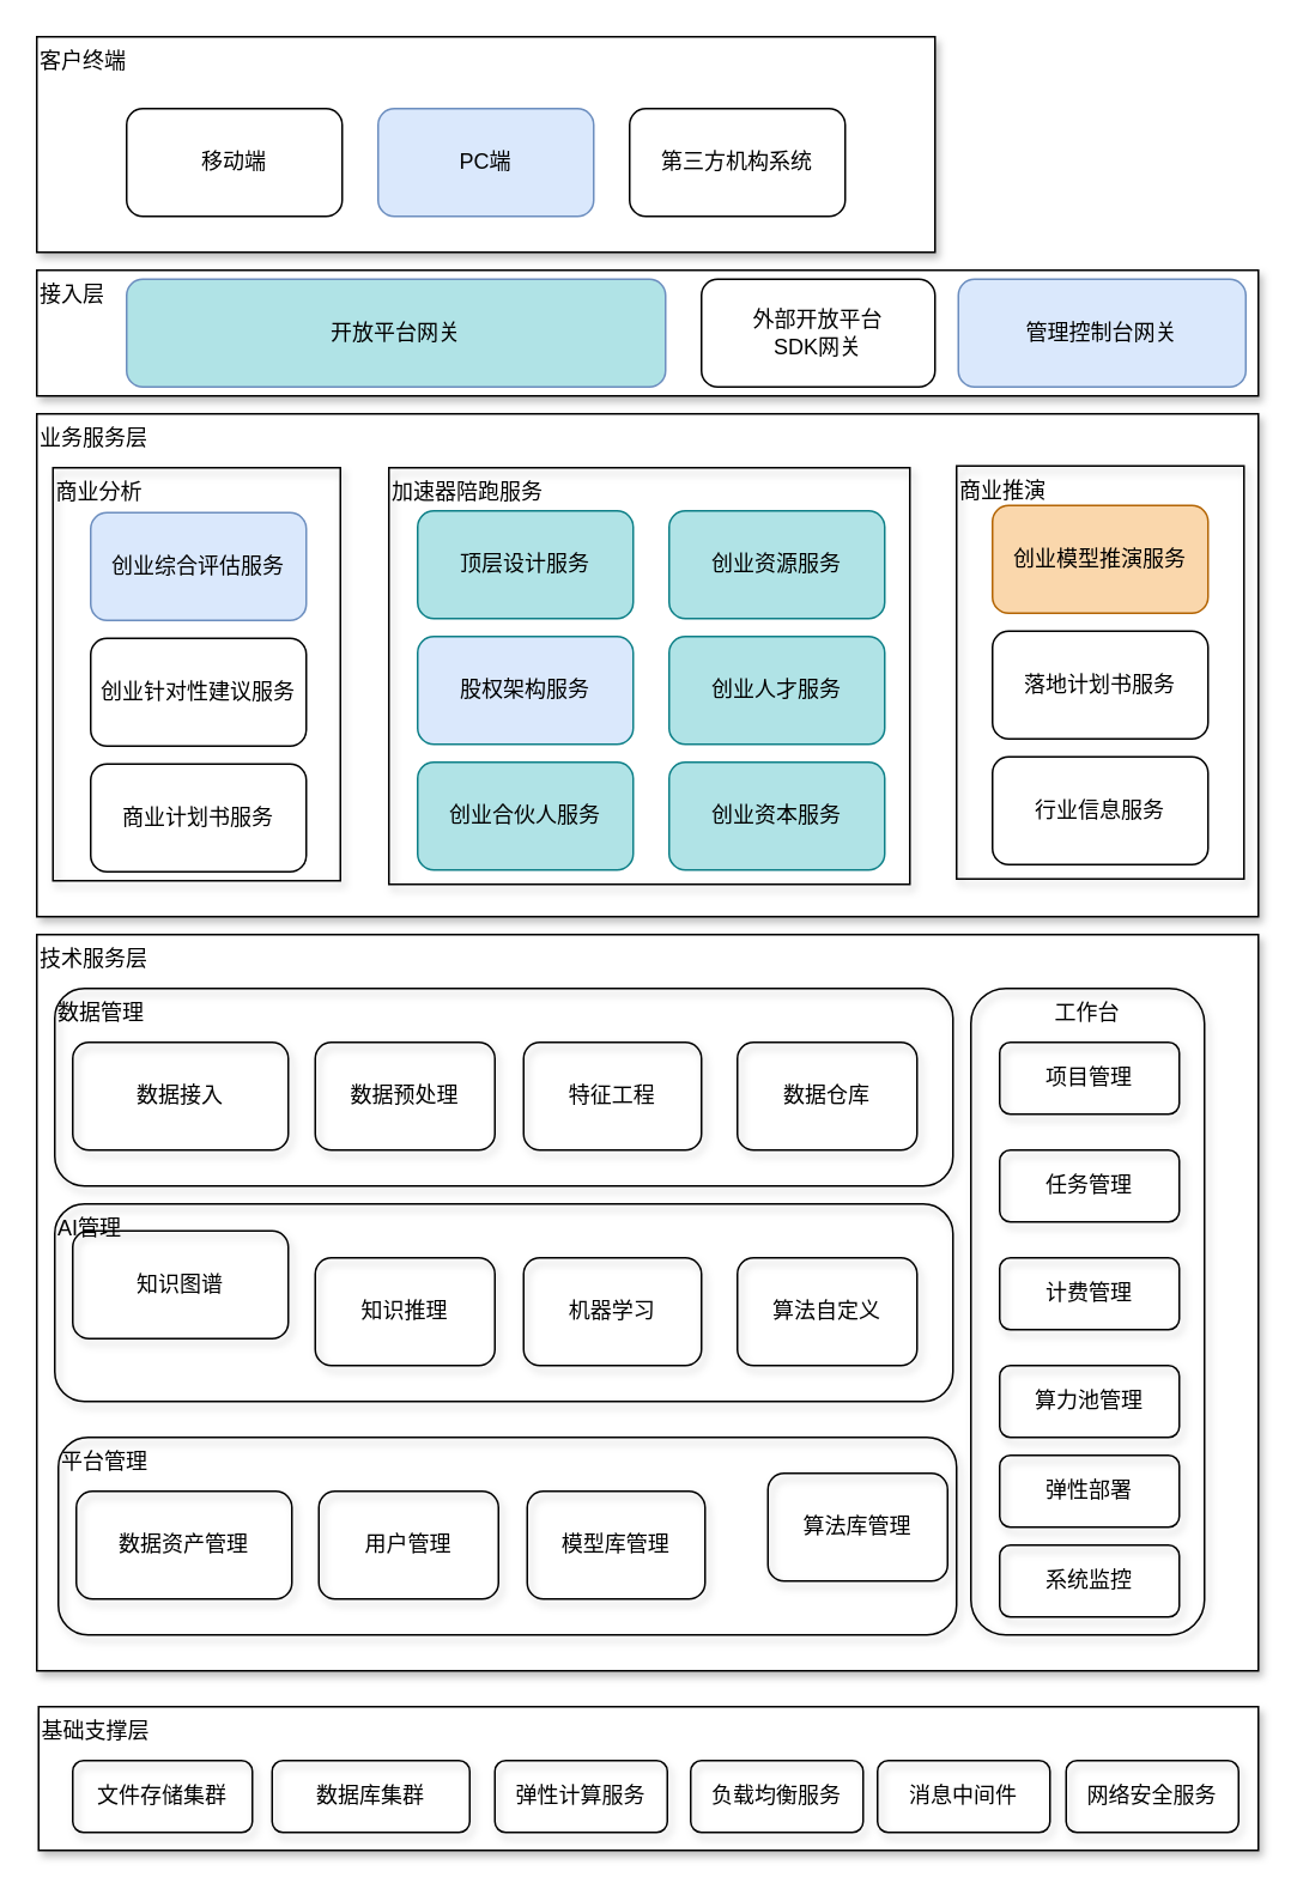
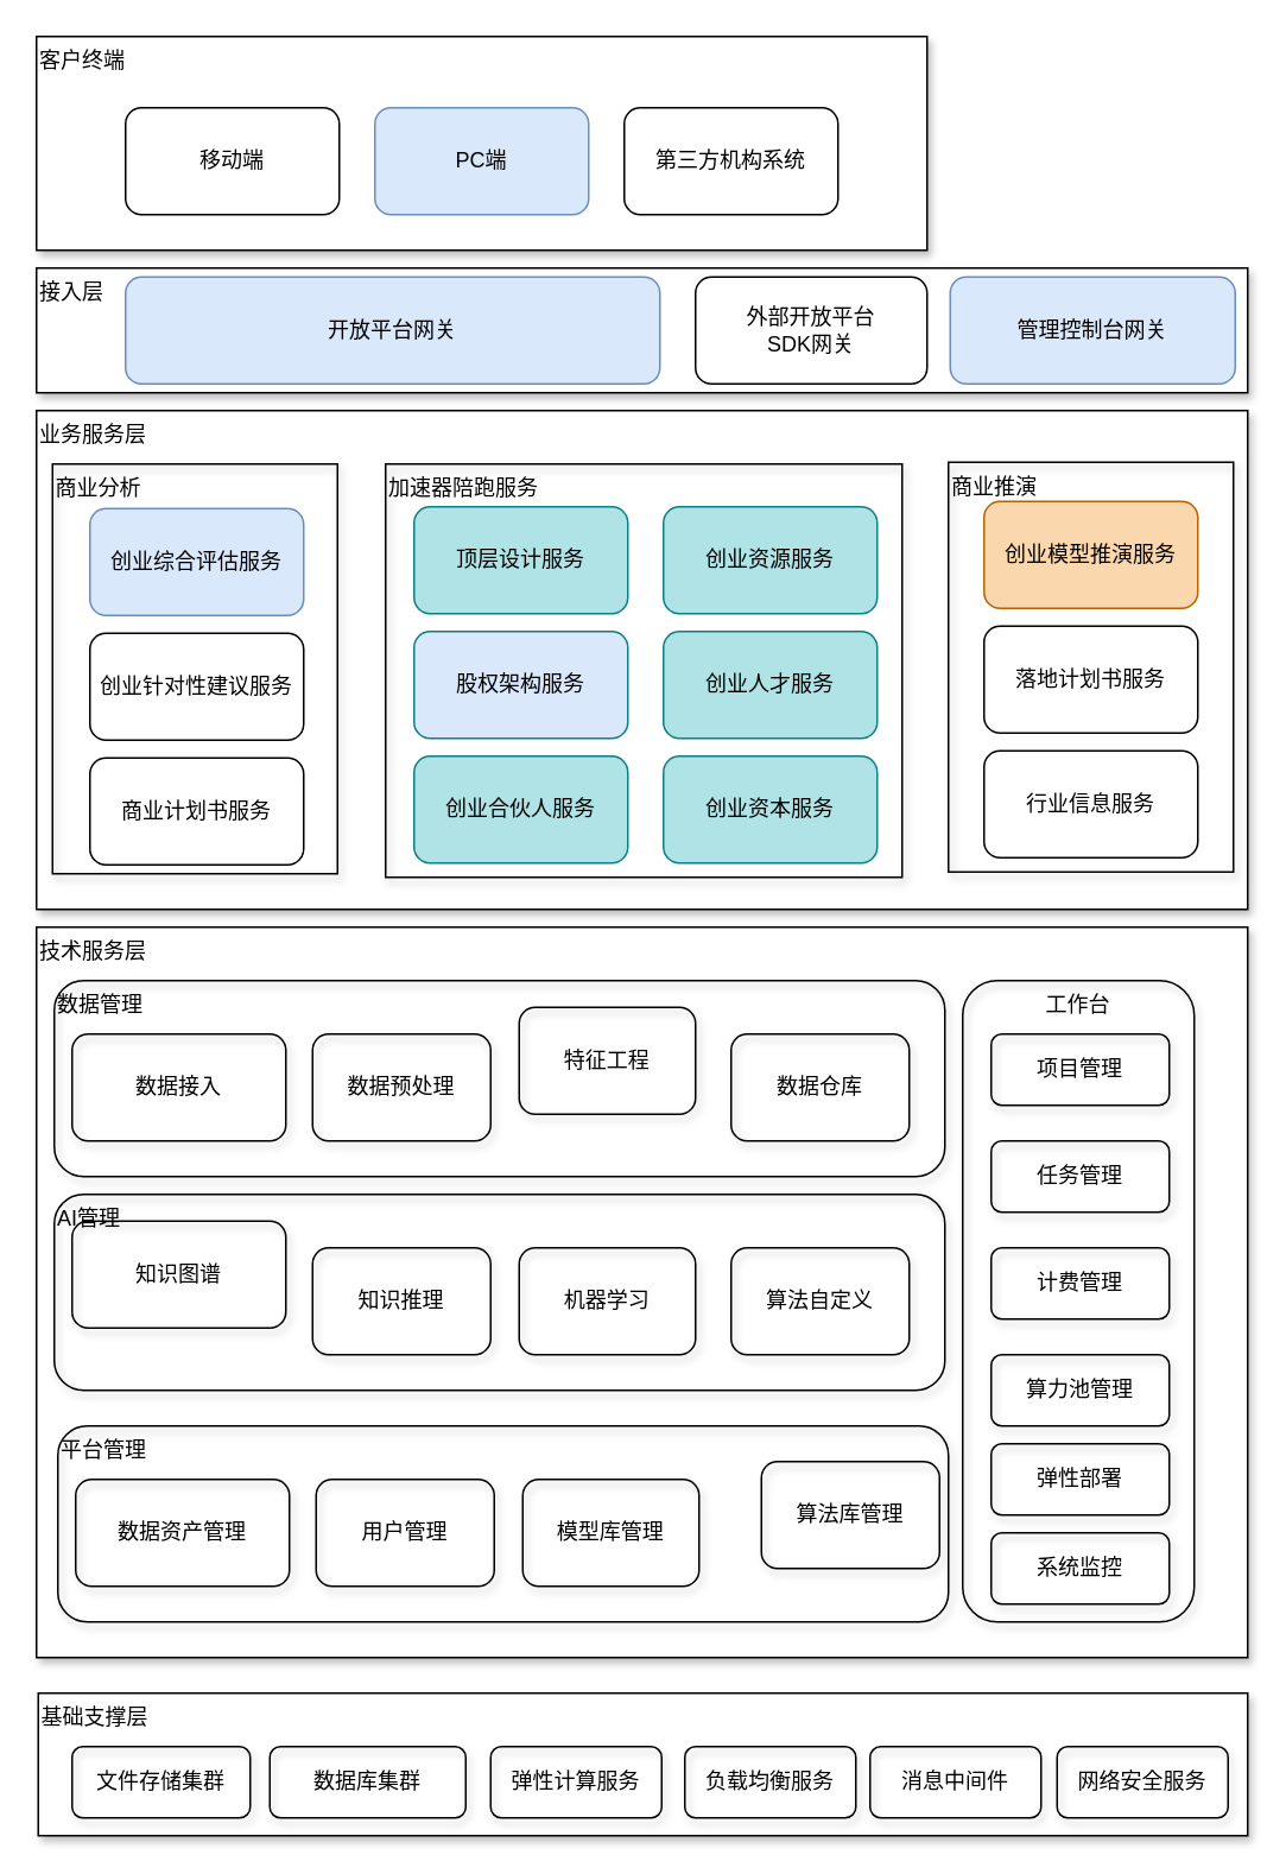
  <mxCell id="0" />
  <mxCell id="1" parent="0" />
  <mxCell id="2" value="客户终端" style="rounded=0;whiteSpace=wrap;html=1;align=left;verticalAlign=top;shadow=1;" vertex="1" parent="1"><mxGeometry x="20" y="20" width="500" height="120" as="geometry" /></mxCell>
  <mxCell id="3" value="移动端" style="rounded=1;whiteSpace=wrap;html=1;" vertex="1" parent="1"><mxGeometry x="70" y="60" width="120" height="60" as="geometry" /></mxCell>
  <mxCell id="4" value="PC端" style="rounded=1;whiteSpace=wrap;html=1;fillColor=#dae8fc;strokeColor=#6c8ebf;" vertex="1" parent="1"><mxGeometry x="210" y="60" width="120" height="60" as="geometry" /></mxCell>
  <mxCell id="5" value="第三方机构系统" style="rounded=1;whiteSpace=wrap;html=1;" vertex="1" parent="1"><mxGeometry x="350" y="60" width="120" height="60" as="geometry" /></mxCell>
  <mxCell id="6" value="接入层" style="rounded=0;whiteSpace=wrap;html=1;align=left;verticalAlign=top;shadow=1;" vertex="1" parent="1"><mxGeometry x="20" y="150" width="680" height="70" as="geometry" /></mxCell>
  <mxCell id="7" value="外部开放平台&lt;br&gt;SDK网关" style="rounded=1;whiteSpace=wrap;html=1;" vertex="1" parent="1"><mxGeometry x="390" y="155" width="130" height="60" as="geometry" /></mxCell>
- <mxCell id="8" value="开放平台网关" style="rounded=1;whiteSpace=wrap;html=1;fillColor=#b0e3e6;strokeColor=#6c8ebf;" vertex="1" parent="1"><mxGeometry x="70" y="155" width="300" height="60" as="geometry" /></mxCell>
+ <mxCell id="8" value="开放平台网关" style="rounded=1;whiteSpace=wrap;html=1;fillColor=#dae8fc;strokeColor=#6c8ebf;" vertex="1" parent="1"><mxGeometry x="70" y="155" width="300" height="60" as="geometry" /></mxCell>
  <mxCell id="9" value="业务服务层" style="rounded=0;whiteSpace=wrap;html=1;align=left;verticalAlign=top;glass=0;shadow=1;" vertex="1" parent="1"><mxGeometry x="20" y="230" width="680" height="280" as="geometry" /></mxCell>
  <mxCell id="10" value="管理控制台网关" style="rounded=1;whiteSpace=wrap;html=1;fillColor=#dae8fc;strokeColor=#6c8ebf;" vertex="1" parent="1"><mxGeometry x="533" y="155" width="160" height="60" as="geometry" /></mxCell>
  <mxCell id="11" value="创业综合评估服务" style="rounded=1;whiteSpace=wrap;html=1;fillColor=#dae8fc;strokeColor=#6c8ebf;" vertex="1" parent="1"><mxGeometry x="50" y="285" width="120" height="60" as="geometry" /></mxCell>
  <mxCell id="12" value="股权架构服务" style="rounded=1;whiteSpace=wrap;html=1;fillColor=#dae8fc;strokeColor=#0e8088;" vertex="1" parent="1"><mxGeometry x="232" y="354" width="120" height="60" as="geometry" /></mxCell>
  <mxCell id="13" value="创业资源服务" style="rounded=1;whiteSpace=wrap;html=1;fillColor=#b0e3e6;strokeColor=#0e8088;" vertex="1" parent="1"><mxGeometry x="372" y="284" width="120" height="60" as="geometry" /></mxCell>
  <mxCell id="14" value="创业人才服务" style="rounded=1;whiteSpace=wrap;html=1;fillColor=#b0e3e6;strokeColor=#0e8088;" vertex="1" parent="1"><mxGeometry x="372" y="354" width="120" height="60" as="geometry" /></mxCell>
  <mxCell id="15" value="创业资本服务" style="rounded=1;whiteSpace=wrap;html=1;fillColor=#b0e3e6;strokeColor=#0e8088;" vertex="1" parent="1"><mxGeometry x="372" y="424" width="120" height="60" as="geometry" /></mxCell>
  <mxCell id="16" value="商业计划书服务" style="rounded=1;whiteSpace=wrap;html=1;" vertex="1" parent="1"><mxGeometry x="50" y="425" width="120" height="60" as="geometry" /></mxCell>
  <mxCell id="17" value="创业合伙人服务" style="rounded=1;whiteSpace=wrap;html=1;fillColor=#b0e3e6;strokeColor=#0e8088;" vertex="1" parent="1"><mxGeometry x="232" y="424" width="120" height="60" as="geometry" /></mxCell>
  <mxCell id="18" value="顶层设计服务" style="rounded=1;whiteSpace=wrap;html=1;fillColor=#b0e3e6;strokeColor=#0e8088;" vertex="1" parent="1"><mxGeometry x="232" y="284" width="120" height="60" as="geometry" /></mxCell>
  <mxCell id="19" value="创业针对性建议服务" style="rounded=1;whiteSpace=wrap;html=1;" vertex="1" parent="1"><mxGeometry x="50" y="355" width="120" height="60" as="geometry" /></mxCell>
  <mxCell id="20" value="创业模型推演服务" style="rounded=1;whiteSpace=wrap;html=1;fillColor=#fad7ac;strokeColor=#b46504;" vertex="1" parent="1"><mxGeometry x="552" y="281" width="120" height="60" as="geometry" /></mxCell>
  <mxCell id="21" value="商业分析" style="rounded=0;whiteSpace=wrap;html=1;shadow=1;glass=0;sketch=0;fillColor=none;align=left;verticalAlign=top;" vertex="1" parent="1"><mxGeometry x="29" y="260" width="160" height="230" as="geometry" /></mxCell>
  <mxCell id="22" value="落地计划书服务" style="rounded=1;whiteSpace=wrap;html=1;" vertex="1" parent="1"><mxGeometry x="552" y="351" width="120" height="60" as="geometry" /></mxCell>
  <mxCell id="23" value="行业信息服务" style="rounded=1;whiteSpace=wrap;html=1;" vertex="1" parent="1"><mxGeometry x="552" y="421" width="120" height="60" as="geometry" /></mxCell>
  <mxCell id="24" value="加速器陪跑服务" style="rounded=0;whiteSpace=wrap;html=1;fillColor=none;verticalAlign=top;align=left;shadow=1;" vertex="1" parent="1"><mxGeometry x="216" y="260" width="290" height="232" as="geometry" /></mxCell>
  <mxCell id="25" value="商业推演" style="rounded=0;whiteSpace=wrap;html=1;shadow=1;glass=0;sketch=0;fillColor=none;align=left;verticalAlign=top;" vertex="1" parent="1"><mxGeometry x="532" y="259" width="160" height="230" as="geometry" /></mxCell>
  <mxCell id="26" value="技术服务层" style="rounded=0;whiteSpace=wrap;html=1;align=left;verticalAlign=top;glass=0;shadow=1;" vertex="1" parent="1"><mxGeometry x="20" y="520" width="680" height="410" as="geometry" /></mxCell>
  <mxCell id="27" value="工作台" style="rounded=1;whiteSpace=wrap;html=1;shadow=1;glass=0;sketch=0;fillColor=none;align=center;verticalAlign=top;" vertex="1" parent="1"><mxGeometry x="540" y="550" width="130" height="360" as="geometry" /></mxCell>
  <mxCell id="28" value="项目管理" style="rounded=1;whiteSpace=wrap;html=1;shadow=1;glass=0;sketch=0;fillColor=none;" vertex="1" parent="1"><mxGeometry x="556" y="580" width="100" height="40" as="geometry" /></mxCell>
  <mxCell id="29" value="任务管理" style="rounded=1;whiteSpace=wrap;html=1;shadow=1;glass=0;sketch=0;fillColor=none;" vertex="1" parent="1"><mxGeometry x="556" y="640" width="100" height="40" as="geometry" /></mxCell>
  <mxCell id="30" value="计费管理" style="rounded=1;whiteSpace=wrap;html=1;shadow=1;glass=0;sketch=0;fillColor=none;" vertex="1" parent="1"><mxGeometry x="556" y="700" width="100" height="40" as="geometry" /></mxCell>
  <mxCell id="31" value="数据管理" style="rounded=1;whiteSpace=wrap;html=1;shadow=1;glass=0;sketch=0;fillColor=none;align=left;verticalAlign=top;" vertex="1" parent="1"><mxGeometry x="30" y="550" width="500" height="110" as="geometry" /></mxCell>
  <mxCell id="32" value="数据接入" style="rounded=1;whiteSpace=wrap;html=1;shadow=1;glass=0;sketch=0;fillColor=none;" vertex="1" parent="1"><mxGeometry x="40" y="580" width="120" height="60" as="geometry" /></mxCell>
  <mxCell id="33" value="数据预处理" style="rounded=1;whiteSpace=wrap;html=1;shadow=1;glass=0;sketch=0;fillColor=none;" vertex="1" parent="1"><mxGeometry x="175" y="580" width="100" height="60" as="geometry" /></mxCell>
- <mxCell id="34" value="特征工程" style="rounded=1;whiteSpace=wrap;html=1;shadow=1;glass=0;sketch=0;fillColor=none;" vertex="1" parent="1"><mxGeometry x="291" y="580" width="99" height="60" as="geometry" /></mxCell>
+ <mxCell id="34" value="特征工程" style="rounded=1;whiteSpace=wrap;html=1;shadow=1;glass=0;sketch=0;fillColor=none;" vertex="1" parent="1"><mxGeometry x="291" y="565" width="99" height="60" as="geometry" /></mxCell>
  <mxCell id="35" value="数据仓库" style="rounded=1;whiteSpace=wrap;html=1;shadow=1;glass=0;sketch=0;fillColor=none;" vertex="1" parent="1"><mxGeometry x="410" y="580" width="100" height="60" as="geometry" /></mxCell>
  <mxCell id="36" value="AI管理" style="rounded=1;whiteSpace=wrap;html=1;shadow=1;glass=0;sketch=0;fillColor=none;align=left;verticalAlign=top;" vertex="1" parent="1"><mxGeometry x="30" y="670" width="500" height="110" as="geometry" /></mxCell>
  <mxCell id="37" value="知识图谱" style="rounded=1;whiteSpace=wrap;html=1;shadow=1;glass=0;sketch=0;fillColor=none;" vertex="1" parent="1"><mxGeometry x="40" y="685" width="120" height="60" as="geometry" /></mxCell>
  <mxCell id="38" value="知识推理" style="rounded=1;whiteSpace=wrap;html=1;shadow=1;glass=0;sketch=0;fillColor=none;" vertex="1" parent="1"><mxGeometry x="175" y="700" width="100" height="60" as="geometry" /></mxCell>
  <mxCell id="39" value="机器学习" style="rounded=1;whiteSpace=wrap;html=1;shadow=1;glass=0;sketch=0;fillColor=none;" vertex="1" parent="1"><mxGeometry x="291" y="700" width="99" height="60" as="geometry" /></mxCell>
  <mxCell id="40" value="算法自定义" style="rounded=1;whiteSpace=wrap;html=1;shadow=1;glass=0;sketch=0;fillColor=none;" vertex="1" parent="1"><mxGeometry x="410" y="700" width="100" height="60" as="geometry" /></mxCell>
  <mxCell id="41" value="平台管理" style="rounded=1;whiteSpace=wrap;html=1;shadow=1;glass=0;sketch=0;fillColor=none;align=left;verticalAlign=top;" vertex="1" parent="1"><mxGeometry x="32" y="800" width="500" height="110" as="geometry" /></mxCell>
  <mxCell id="42" value="数据资产管理" style="rounded=1;whiteSpace=wrap;html=1;shadow=1;glass=0;sketch=0;fillColor=none;" vertex="1" parent="1"><mxGeometry x="42" y="830" width="120" height="60" as="geometry" /></mxCell>
  <mxCell id="43" value="用户管理" style="rounded=1;whiteSpace=wrap;html=1;shadow=1;glass=0;sketch=0;fillColor=none;" vertex="1" parent="1"><mxGeometry x="177" y="830" width="100" height="60" as="geometry" /></mxCell>
  <mxCell id="44" value="模型库管理" style="rounded=1;whiteSpace=wrap;html=1;shadow=1;glass=0;sketch=0;fillColor=none;" vertex="1" parent="1"><mxGeometry x="293" y="830" width="99" height="60" as="geometry" /></mxCell>
  <mxCell id="45" value="算法库管理" style="rounded=1;whiteSpace=wrap;html=1;shadow=1;glass=0;sketch=0;fillColor=none;" vertex="1" parent="1"><mxGeometry x="427" y="820" width="100" height="60" as="geometry" /></mxCell>
  <mxCell id="46" value="算力池管理" style="rounded=1;whiteSpace=wrap;html=1;shadow=1;glass=0;sketch=0;fillColor=none;" vertex="1" parent="1"><mxGeometry x="556" y="760" width="100" height="40" as="geometry" /></mxCell>
  <mxCell id="47" value="系统监控" style="rounded=1;whiteSpace=wrap;html=1;shadow=1;glass=0;sketch=0;fillColor=none;" vertex="1" parent="1"><mxGeometry x="556" y="860" width="100" height="40" as="geometry" /></mxCell>
  <mxCell id="48" value="弹性部署" style="rounded=1;whiteSpace=wrap;html=1;shadow=1;glass=0;sketch=0;fillColor=none;" vertex="1" parent="1"><mxGeometry x="556" y="810" width="100" height="40" as="geometry" /></mxCell>
  <mxCell id="49" value="基础支撑层" style="rounded=0;whiteSpace=wrap;html=1;align=left;verticalAlign=top;shadow=1;" vertex="1" parent="1"><mxGeometry x="21" y="950" width="679" height="80" as="geometry" /></mxCell>
  <mxCell id="50" value="文件存储集群" style="rounded=1;whiteSpace=wrap;html=1;shadow=1;glass=0;sketch=0;fillColor=none;" vertex="1" parent="1"><mxGeometry x="40" y="980" width="100" height="40" as="geometry" /></mxCell>
  <mxCell id="51" value="数据库集群" style="rounded=1;whiteSpace=wrap;html=1;shadow=1;glass=0;sketch=0;fillColor=none;" vertex="1" parent="1"><mxGeometry x="151" y="980" width="110" height="40" as="geometry" /></mxCell>
  <mxCell id="52" value="弹性计算服务" style="rounded=1;whiteSpace=wrap;html=1;shadow=1;glass=0;sketch=0;fillColor=none;" vertex="1" parent="1"><mxGeometry x="275" y="980" width="96" height="40" as="geometry" /></mxCell>
  <mxCell id="53" value="负载均衡服务" style="rounded=1;whiteSpace=wrap;html=1;shadow=1;glass=0;sketch=0;fillColor=none;" vertex="1" parent="1"><mxGeometry x="384" y="980" width="96" height="40" as="geometry" /></mxCell>
  <mxCell id="54" value="网络安全服务" style="rounded=1;whiteSpace=wrap;html=1;shadow=1;glass=0;sketch=0;fillColor=none;" vertex="1" parent="1"><mxGeometry x="593" y="980" width="96" height="40" as="geometry" /></mxCell>
  <mxCell id="55" value="消息中间件" style="rounded=1;whiteSpace=wrap;html=1;shadow=1;glass=0;sketch=0;fillColor=none;" vertex="1" parent="1"><mxGeometry x="488" y="980" width="96" height="40" as="geometry" /></mxCell>
